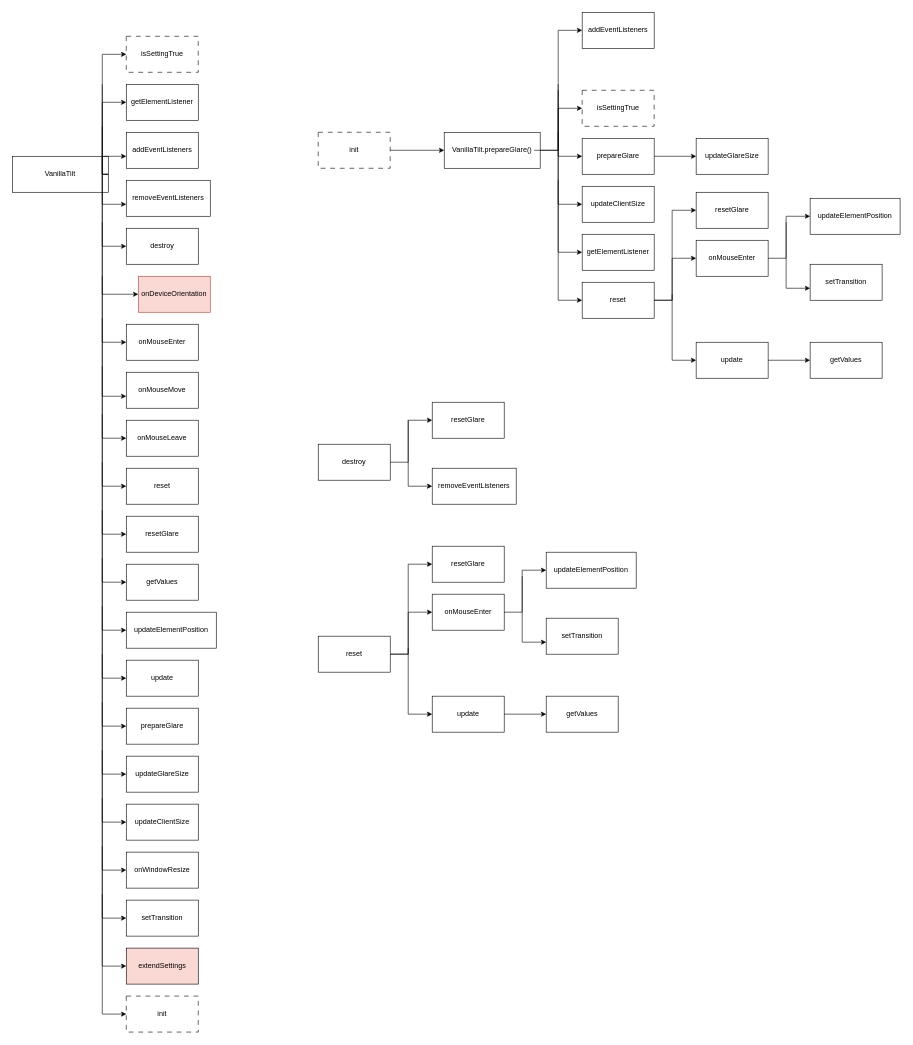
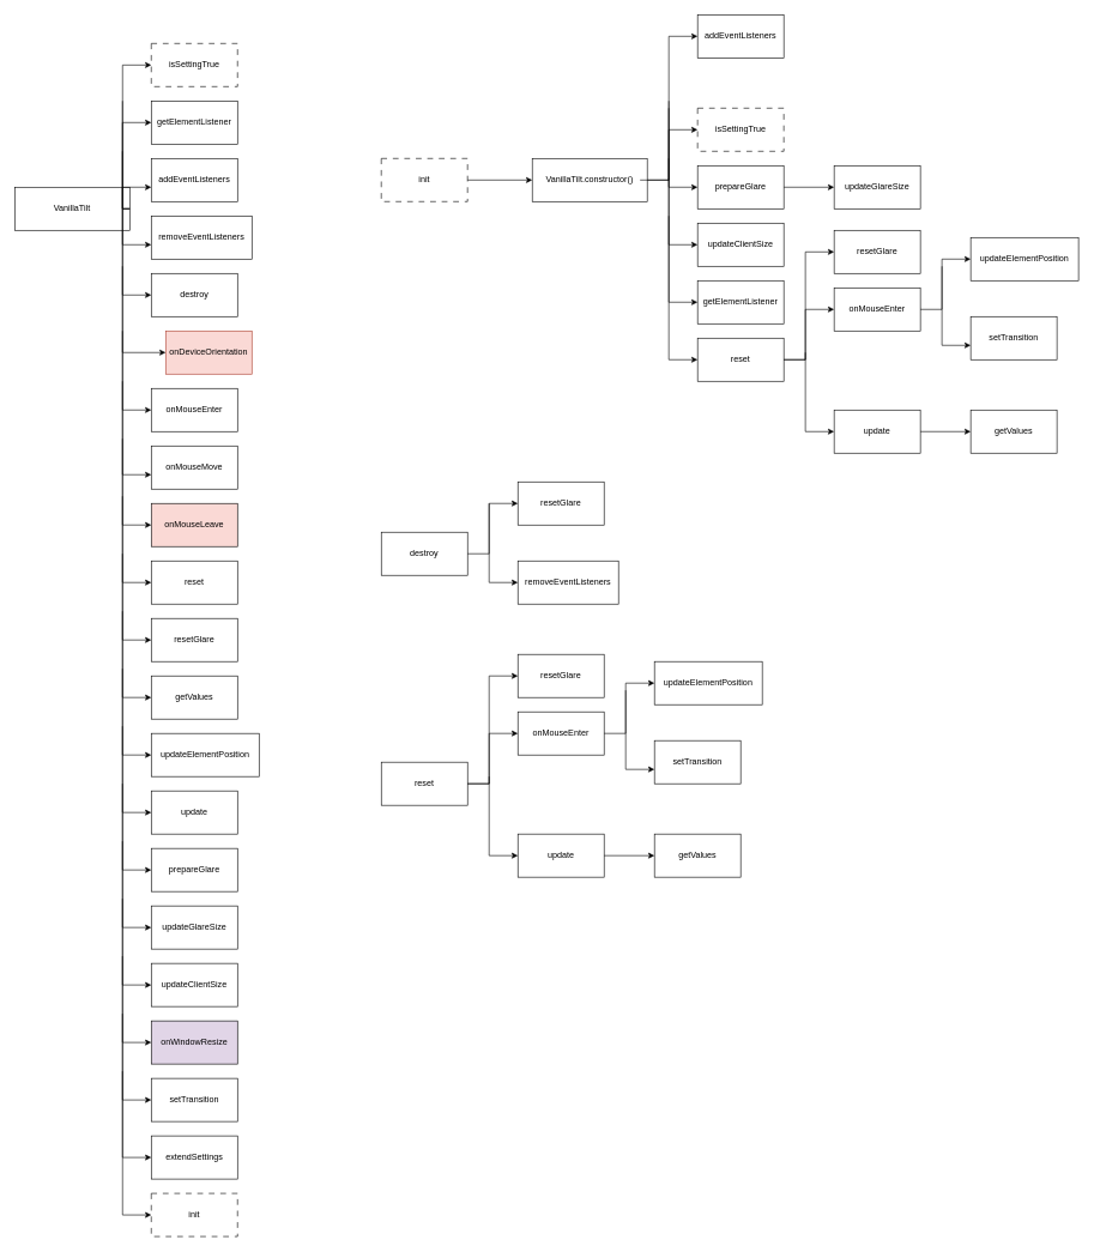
  <mxCell id="0" />
  <mxCell id="1" parent="0" />
  <mxCell id="2" value="VanillaTilt" style="rounded=0;whiteSpace=wrap;html=1;" parent="1" vertex="1"><mxGeometry x="20" y="260" width="160" height="60" as="geometry" /></mxCell>
  <mxCell id="3" value="isSettingTrue" style="rounded=0;whiteSpace=wrap;html=1;dashed=1;dashPattern=8 8;" parent="1" vertex="1"><mxGeometry x="210" y="60" width="120" height="60" as="geometry" /></mxCell>
  <mxCell id="4" value="getElementListener" style="rounded=0;whiteSpace=wrap;html=1;" parent="1" vertex="1"><mxGeometry x="210" y="140" width="120" height="60" as="geometry" /></mxCell>
  <mxCell id="5" value="addEventListeners" style="rounded=0;whiteSpace=wrap;html=1;" parent="1" vertex="1"><mxGeometry x="210" y="220" width="120" height="60" as="geometry" /></mxCell>
  <mxCell id="6" value="removeEventListeners" style="rounded=0;whiteSpace=wrap;html=1;" parent="1" vertex="1"><mxGeometry x="210" y="300" width="140" height="60" as="geometry" /></mxCell>
  <mxCell id="7" value="destroy" style="rounded=0;whiteSpace=wrap;html=1;" parent="1" vertex="1"><mxGeometry x="210" y="380" width="120" height="60" as="geometry" /></mxCell>
  <mxCell id="8" value="onDeviceOrientation" style="rounded=0;whiteSpace=wrap;html=1;fillColor=#fad9d5;strokeColor=#ae4132;" parent="1" vertex="1"><mxGeometry x="230" y="460" width="120" height="60" as="geometry" /></mxCell>
  <mxCell id="9" value="" style="endArrow=classic;html=1;rounded=0;exitX=1;exitY=0.5;exitDx=0;exitDy=0;entryX=0;entryY=0.5;entryDx=0;entryDy=0;" parent="1" source="2" target="3" edge="1"><mxGeometry width="50" height="50" relative="1" as="geometry"><mxPoint x="260" y="310" as="sourcePoint" /><mxPoint x="150" y="110" as="targetPoint" /><Array as="points"><mxPoint x="170" y="290" /><mxPoint x="170" y="90" /></Array></mxGeometry></mxCell>
  <mxCell id="10" value="" style="endArrow=classic;html=1;rounded=0;entryX=0;entryY=0.5;entryDx=0;entryDy=0;exitX=1;exitY=0.5;exitDx=0;exitDy=0;" parent="1" source="2" target="4" edge="1"><mxGeometry width="50" height="50" relative="1" as="geometry"><mxPoint x="140" y="310" as="sourcePoint" /><mxPoint x="210" y="110" as="targetPoint" /><Array as="points"><mxPoint x="170" y="290" /><mxPoint x="170" y="170" /></Array></mxGeometry></mxCell>
  <mxCell id="11" value="" style="endArrow=classic;html=1;rounded=0;entryX=0;entryY=0.5;entryDx=0;entryDy=0;exitX=1;exitY=0.5;exitDx=0;exitDy=0;" parent="1" source="2" edge="1"><mxGeometry width="50" height="50" relative="1" as="geometry"><mxPoint x="140" y="320" as="sourcePoint" /><mxPoint x="210" y="260" as="targetPoint" /><Array as="points"><mxPoint x="170" y="290" /><mxPoint x="170" y="260" /></Array></mxGeometry></mxCell>
  <mxCell id="12" value="" style="endArrow=classic;html=1;rounded=0;entryX=0;entryY=0.5;entryDx=0;entryDy=0;" parent="1" target="8" edge="1"><mxGeometry width="50" height="50" relative="1" as="geometry"><mxPoint x="170" y="290" as="sourcePoint" /><mxPoint x="170" y="630" as="targetPoint" /><Array as="points"><mxPoint x="170" y="490" /></Array></mxGeometry></mxCell>
  <mxCell id="13" value="" style="endArrow=classic;html=1;rounded=0;entryX=0;entryY=0.5;entryDx=0;entryDy=0;" parent="1" edge="1"><mxGeometry width="50" height="50" relative="1" as="geometry"><mxPoint x="170" y="210" as="sourcePoint" /><mxPoint x="210" y="410" as="targetPoint" /><Array as="points"><mxPoint x="170" y="410" /></Array></mxGeometry></mxCell>
  <mxCell id="14" value="" style="endArrow=classic;html=1;rounded=0;entryX=0;entryY=0.5;entryDx=0;entryDy=0;" parent="1" edge="1"><mxGeometry width="50" height="50" relative="1" as="geometry"><mxPoint x="170" y="140" as="sourcePoint" /><mxPoint x="210" y="340" as="targetPoint" /><Array as="points"><mxPoint x="170" y="340" /></Array></mxGeometry></mxCell>
  <mxCell id="15" value="onMouseEnter" style="rounded=0;whiteSpace=wrap;html=1;" parent="1" vertex="1"><mxGeometry x="210" y="540" width="120" height="60" as="geometry" /></mxCell>
  <mxCell id="16" value="" style="endArrow=classic;html=1;rounded=0;" parent="1" target="15" edge="1"><mxGeometry width="50" height="50" relative="1" as="geometry"><mxPoint x="170" y="370" as="sourcePoint" /><mxPoint x="210" y="570" as="targetPoint" /><Array as="points"><mxPoint x="170" y="570" /></Array></mxGeometry></mxCell>
  <mxCell id="17" value="onMouseMove" style="rounded=0;whiteSpace=wrap;html=1;" parent="1" vertex="1"><mxGeometry x="210" y="620" width="120" height="60" as="geometry" /></mxCell>
  <mxCell id="18" value="" style="endArrow=classic;html=1;rounded=0;" parent="1" edge="1"><mxGeometry width="50" height="50" relative="1" as="geometry"><mxPoint x="170" y="460" as="sourcePoint" /><mxPoint x="210" y="660" as="targetPoint" /><Array as="points"><mxPoint x="170" y="660" /></Array></mxGeometry></mxCell>
- <mxCell id="19" value="onMouseLeave" style="rounded=0;whiteSpace=wrap;html=1;" parent="1" vertex="1"><mxGeometry x="210" y="700" width="120" height="60" as="geometry" /></mxCell>
+ <mxCell id="19" value="onMouseLeave" style="rounded=0;whiteSpace=wrap;html=1;fillColor=#fad9d5;" parent="1" vertex="1"><mxGeometry x="210" y="700" width="120" height="60" as="geometry" /></mxCell>
  <mxCell id="20" value="" style="endArrow=classic;html=1;rounded=0;" parent="1" edge="1"><mxGeometry width="50" height="50" relative="1" as="geometry"><mxPoint x="170" y="530" as="sourcePoint" /><mxPoint x="210" y="730" as="targetPoint" /><Array as="points"><mxPoint x="170" y="730" /></Array></mxGeometry></mxCell>
  <mxCell id="21" value="reset" style="rounded=0;whiteSpace=wrap;html=1;" parent="1" vertex="1"><mxGeometry x="210" y="780" width="120" height="60" as="geometry" /></mxCell>
  <mxCell id="22" value="" style="endArrow=classic;html=1;rounded=0;" parent="1" edge="1"><mxGeometry width="50" height="50" relative="1" as="geometry"><mxPoint x="170" y="610" as="sourcePoint" /><mxPoint x="210" y="810" as="targetPoint" /><Array as="points"><mxPoint x="170" y="810" /></Array></mxGeometry></mxCell>
  <mxCell id="23" value="resetGlare" style="rounded=0;whiteSpace=wrap;html=1;" parent="1" vertex="1"><mxGeometry x="210" y="860" width="120" height="60" as="geometry" /></mxCell>
  <mxCell id="24" value="" style="endArrow=classic;html=1;rounded=0;" parent="1" edge="1"><mxGeometry width="50" height="50" relative="1" as="geometry"><mxPoint x="170" y="690" as="sourcePoint" /><mxPoint x="210" y="890" as="targetPoint" /><Array as="points"><mxPoint x="170" y="890" /></Array></mxGeometry></mxCell>
  <mxCell id="25" value="getValues" style="rounded=0;whiteSpace=wrap;html=1;" parent="1" vertex="1"><mxGeometry x="210" y="940" width="120" height="60" as="geometry" /></mxCell>
  <mxCell id="26" value="" style="endArrow=classic;html=1;rounded=0;" parent="1" edge="1"><mxGeometry width="50" height="50" relative="1" as="geometry"><mxPoint x="170" y="770" as="sourcePoint" /><mxPoint x="210" y="970" as="targetPoint" /><Array as="points"><mxPoint x="170" y="970" /></Array></mxGeometry></mxCell>
  <mxCell id="27" value="updateElementPosition" style="rounded=0;whiteSpace=wrap;html=1;" parent="1" vertex="1"><mxGeometry x="210" y="1020" width="150" height="60" as="geometry" /></mxCell>
  <mxCell id="28" value="" style="endArrow=classic;html=1;rounded=0;" parent="1" edge="1"><mxGeometry width="50" height="50" relative="1" as="geometry"><mxPoint x="170" y="850" as="sourcePoint" /><mxPoint x="210" y="1050" as="targetPoint" /><Array as="points"><mxPoint x="170" y="1050" /></Array></mxGeometry></mxCell>
  <mxCell id="29" value="" style="endArrow=classic;html=1;rounded=0;" parent="1" edge="1"><mxGeometry width="50" height="50" relative="1" as="geometry"><mxPoint x="170" y="930" as="sourcePoint" /><mxPoint x="210" y="1130" as="targetPoint" /><Array as="points"><mxPoint x="170" y="1130" /></Array></mxGeometry></mxCell>
  <mxCell id="30" value="update" style="rounded=0;whiteSpace=wrap;html=1;" parent="1" vertex="1"><mxGeometry x="210" y="1100" width="120" height="60" as="geometry" /></mxCell>
  <mxCell id="31" value="prepareGlare" style="rounded=0;whiteSpace=wrap;html=1;" parent="1" vertex="1"><mxGeometry x="210" y="1180" width="120" height="60" as="geometry" /></mxCell>
  <mxCell id="32" value="" style="endArrow=classic;html=1;rounded=0;" parent="1" edge="1"><mxGeometry width="50" height="50" relative="1" as="geometry"><mxPoint x="170" y="1010" as="sourcePoint" /><mxPoint x="210" y="1210" as="targetPoint" /><Array as="points"><mxPoint x="170" y="1210" /></Array></mxGeometry></mxCell>
  <mxCell id="33" value="updateGlareSize" style="rounded=0;whiteSpace=wrap;html=1;" parent="1" vertex="1"><mxGeometry x="210" y="1260" width="120" height="60" as="geometry" /></mxCell>
  <mxCell id="34" value="" style="endArrow=classic;html=1;rounded=0;" parent="1" edge="1"><mxGeometry width="50" height="50" relative="1" as="geometry"><mxPoint x="170" y="1090" as="sourcePoint" /><mxPoint x="210" y="1290" as="targetPoint" /><Array as="points"><mxPoint x="170" y="1290" /></Array></mxGeometry></mxCell>
  <mxCell id="35" value="updateClientSize" style="rounded=0;whiteSpace=wrap;html=1;" parent="1" vertex="1"><mxGeometry x="210" y="1340" width="120" height="60" as="geometry" /></mxCell>
  <mxCell id="36" value="" style="endArrow=classic;html=1;rounded=0;" parent="1" edge="1"><mxGeometry width="50" height="50" relative="1" as="geometry"><mxPoint x="170" y="1170" as="sourcePoint" /><mxPoint x="210" y="1370" as="targetPoint" /><Array as="points"><mxPoint x="170" y="1370" /></Array></mxGeometry></mxCell>
- <mxCell id="37" value="onWindowResize" style="rounded=0;whiteSpace=wrap;html=1;" parent="1" vertex="1"><mxGeometry x="210" y="1420" width="120" height="60" as="geometry" /></mxCell>
+ <mxCell id="37" value="onWindowResize" style="rounded=0;whiteSpace=wrap;html=1;fillColor=#e1d5e7;" parent="1" vertex="1"><mxGeometry x="210" y="1420" width="120" height="60" as="geometry" /></mxCell>
  <mxCell id="38" value="" style="endArrow=classic;html=1;rounded=0;" parent="1" edge="1"><mxGeometry width="50" height="50" relative="1" as="geometry"><mxPoint x="170" y="1250" as="sourcePoint" /><mxPoint x="210" y="1450" as="targetPoint" /><Array as="points"><mxPoint x="170" y="1450" /></Array></mxGeometry></mxCell>
  <mxCell id="39" value="setTransition" style="rounded=0;whiteSpace=wrap;html=1;" parent="1" vertex="1"><mxGeometry x="210" y="1500" width="120" height="60" as="geometry" /></mxCell>
  <mxCell id="40" value="" style="endArrow=classic;html=1;rounded=0;" parent="1" edge="1"><mxGeometry width="50" height="50" relative="1" as="geometry"><mxPoint x="170" y="1330" as="sourcePoint" /><mxPoint x="210" y="1530" as="targetPoint" /><Array as="points"><mxPoint x="170" y="1530" /></Array></mxGeometry></mxCell>
- <mxCell id="41" value="extendSettings" style="rounded=0;whiteSpace=wrap;html=1;fillColor=#fad9d5;" parent="1" vertex="1"><mxGeometry x="210" y="1580" width="120" height="60" as="geometry" /></mxCell>
+ <mxCell id="41" value="extendSettings" style="rounded=0;whiteSpace=wrap;html=1;" parent="1" vertex="1"><mxGeometry x="210" y="1580" width="120" height="60" as="geometry" /></mxCell>
  <mxCell id="42" value="" style="endArrow=classic;html=1;rounded=0;" parent="1" edge="1"><mxGeometry width="50" height="50" relative="1" as="geometry"><mxPoint x="170" y="1410" as="sourcePoint" /><mxPoint x="210" y="1610" as="targetPoint" /><Array as="points"><mxPoint x="170" y="1610" /></Array></mxGeometry></mxCell>
  <mxCell id="43" value="init" style="rounded=0;whiteSpace=wrap;html=1;dashed=1;dashPattern=8 8;" parent="1" vertex="1"><mxGeometry x="210" y="1660" width="120" height="60" as="geometry" /></mxCell>
  <mxCell id="44" value="" style="endArrow=classic;html=1;rounded=0;" parent="1" edge="1"><mxGeometry width="50" height="50" relative="1" as="geometry"><mxPoint x="170" y="1490" as="sourcePoint" /><mxPoint x="210" y="1690" as="targetPoint" /><Array as="points"><mxPoint x="170" y="1690" /></Array></mxGeometry></mxCell>
  <mxCell id="45" value="init" style="rounded=0;whiteSpace=wrap;html=1;dashed=1;dashPattern=8 8;" vertex="1" parent="1"><mxGeometry x="530" y="220" width="120" height="60" as="geometry" /></mxCell>
  <mxCell id="46" value="" style="endArrow=classic;html=1;rounded=0;exitX=1;exitY=0.5;exitDx=0;exitDy=0;" edge="1" parent="1" source="45" target="47"><mxGeometry width="50" height="50" relative="1" as="geometry"><mxPoint x="320" y="390" as="sourcePoint" /><mxPoint x="740" y="250" as="targetPoint" /></mxGeometry></mxCell>
- <mxCell id="47" value="VanillaTilt.prepareGlare()" style="rounded=0;whiteSpace=wrap;html=1;" vertex="1" parent="1"><mxGeometry x="740" y="220" width="160" height="60" as="geometry" /></mxCell>
+ <mxCell id="47" value="VanillaTilt.constructor()" style="rounded=0;whiteSpace=wrap;html=1;" vertex="1" parent="1"><mxGeometry x="740" y="220" width="160" height="60" as="geometry" /></mxCell>
  <mxCell id="48" value="getElementListener" style="rounded=0;whiteSpace=wrap;html=1;" vertex="1" parent="1"><mxGeometry x="970" y="390" width="120" height="60" as="geometry" /></mxCell>
  <mxCell id="49" value="isSettingTrue" style="rounded=0;whiteSpace=wrap;html=1;dashed=1;dashPattern=8 8;" vertex="1" parent="1"><mxGeometry x="970" y="150" width="120" height="60" as="geometry" /></mxCell>
  <mxCell id="50" value="" style="endArrow=classic;html=1;rounded=0;exitX=1;exitY=0.5;exitDx=0;exitDy=0;entryX=0;entryY=0.5;entryDx=0;entryDy=0;" edge="1" parent="1" target="49"><mxGeometry width="50" height="50" relative="1" as="geometry"><mxPoint x="900" y="250" as="sourcePoint" /><mxPoint x="970" y="100" as="targetPoint" /><Array as="points"><mxPoint x="930" y="250" /><mxPoint x="930" y="180" /></Array></mxGeometry></mxCell>
  <mxCell id="51" value="prepareGlare" style="rounded=0;whiteSpace=wrap;html=1;" vertex="1" parent="1"><mxGeometry x="970" y="230" width="120" height="60" as="geometry" /></mxCell>
  <mxCell id="52" value="updateClientSize" style="rounded=0;whiteSpace=wrap;html=1;" vertex="1" parent="1"><mxGeometry x="970" y="310" width="120" height="60" as="geometry" /></mxCell>
  <mxCell id="53" value="" style="endArrow=classic;html=1;rounded=0;entryX=0;entryY=0.5;entryDx=0;entryDy=0;" edge="1" parent="1"><mxGeometry width="50" height="50" relative="1" as="geometry"><mxPoint x="930" y="140" as="sourcePoint" /><mxPoint x="970" y="340" as="targetPoint" /><Array as="points"><mxPoint x="930" y="340" /></Array></mxGeometry></mxCell>
  <mxCell id="54" value="" style="endArrow=classic;html=1;rounded=0;entryX=0;entryY=0.5;entryDx=0;entryDy=0;" edge="1" parent="1"><mxGeometry width="50" height="50" relative="1" as="geometry"><mxPoint x="930" y="150" as="sourcePoint" /><mxPoint x="970" y="260" as="targetPoint" /><Array as="points"><mxPoint x="930" y="260" /></Array></mxGeometry></mxCell>
  <mxCell id="55" value="addEventListeners" style="rounded=0;whiteSpace=wrap;html=1;" vertex="1" parent="1"><mxGeometry x="970" y="20" width="120" height="60" as="geometry" /></mxCell>
  <mxCell id="56" value="" style="endArrow=classic;html=1;rounded=0;entryX=0;entryY=0.5;entryDx=0;entryDy=0;" edge="1" parent="1"><mxGeometry width="50" height="50" relative="1" as="geometry"><mxPoint x="930" y="220" as="sourcePoint" /><mxPoint x="970" y="420" as="targetPoint" /><Array as="points"><mxPoint x="930" y="420" /></Array></mxGeometry></mxCell>
  <mxCell id="57" value="reset" style="rounded=0;whiteSpace=wrap;html=1;" vertex="1" parent="1"><mxGeometry x="970" y="470" width="120" height="60" as="geometry" /></mxCell>
  <mxCell id="58" value="" style="endArrow=classic;html=1;rounded=0;entryX=0;entryY=0.5;entryDx=0;entryDy=0;" edge="1" parent="1"><mxGeometry width="50" height="50" relative="1" as="geometry"><mxPoint x="930" y="300" as="sourcePoint" /><mxPoint x="970" y="500" as="targetPoint" /><Array as="points"><mxPoint x="930" y="500" /></Array></mxGeometry></mxCell>
  <mxCell id="59" value="updateGlareSize" style="rounded=0;whiteSpace=wrap;html=1;" vertex="1" parent="1"><mxGeometry x="1160" y="230" width="120" height="60" as="geometry" /></mxCell>
  <mxCell id="60" value="" style="endArrow=classic;html=1;rounded=0;exitX=1;exitY=0.5;exitDx=0;exitDy=0;entryX=0;entryY=0.5;entryDx=0;entryDy=0;" edge="1" parent="1" source="51" target="59"><mxGeometry width="50" height="50" relative="1" as="geometry"><mxPoint x="860" y="400" as="sourcePoint" /><mxPoint x="910" y="350" as="targetPoint" /></mxGeometry></mxCell>
  <mxCell id="61" value="onMouseEnter" style="rounded=0;whiteSpace=wrap;html=1;" vertex="1" parent="1"><mxGeometry x="1160" y="400" width="120" height="60" as="geometry" /></mxCell>
  <mxCell id="62" value="resetGlare" style="rounded=0;whiteSpace=wrap;html=1;" vertex="1" parent="1"><mxGeometry x="1160" y="320" width="120" height="60" as="geometry" /></mxCell>
  <mxCell id="63" value="update" style="rounded=0;whiteSpace=wrap;html=1;" vertex="1" parent="1"><mxGeometry x="1160" y="570" width="120" height="60" as="geometry" /></mxCell>
  <mxCell id="64" value="" style="endArrow=classic;html=1;rounded=0;exitX=1;exitY=0.5;exitDx=0;exitDy=0;entryX=0;entryY=0.5;entryDx=0;entryDy=0;" edge="1" parent="1"><mxGeometry width="50" height="50" relative="1" as="geometry"><mxPoint x="1090" y="500" as="sourcePoint" /><mxPoint x="1160" y="350" as="targetPoint" /><Array as="points"><mxPoint x="1120" y="500" /><mxPoint x="1120" y="350" /></Array></mxGeometry></mxCell>
  <mxCell id="65" value="" style="endArrow=classic;html=1;rounded=0;exitX=1;exitY=0.5;exitDx=0;exitDy=0;entryX=0;entryY=0.5;entryDx=0;entryDy=0;" edge="1" parent="1"><mxGeometry width="50" height="50" relative="1" as="geometry"><mxPoint x="1090" y="500" as="sourcePoint" /><mxPoint x="1160" y="430" as="targetPoint" /><Array as="points"><mxPoint x="1120" y="500" /><mxPoint x="1120" y="430" /></Array></mxGeometry></mxCell>
  <mxCell id="66" value="" style="endArrow=classic;html=1;rounded=0;entryX=0;entryY=0.5;entryDx=0;entryDy=0;" edge="1" parent="1"><mxGeometry width="50" height="50" relative="1" as="geometry"><mxPoint x="1120" y="490" as="sourcePoint" /><mxPoint x="1160" y="600" as="targetPoint" /><Array as="points"><mxPoint x="1120" y="600" /></Array></mxGeometry></mxCell>
  <mxCell id="67" value="getValues" style="rounded=0;whiteSpace=wrap;html=1;" vertex="1" parent="1"><mxGeometry x="1350" y="570" width="120" height="60" as="geometry" /></mxCell>
  <mxCell id="68" value="" style="endArrow=classic;html=1;rounded=0;entryX=0;entryY=0.5;entryDx=0;entryDy=0;" edge="1" parent="1" target="67"><mxGeometry width="50" height="50" relative="1" as="geometry"><mxPoint x="1280" y="600" as="sourcePoint" /><mxPoint x="1330" y="550" as="targetPoint" /></mxGeometry></mxCell>
  <mxCell id="69" value="updateElementPosition" style="rounded=0;whiteSpace=wrap;html=1;" vertex="1" parent="1"><mxGeometry x="1350" y="330" width="150" height="60" as="geometry" /></mxCell>
  <mxCell id="70" value="" style="endArrow=classic;html=1;rounded=0;exitX=1;exitY=0.5;exitDx=0;exitDy=0;" edge="1" parent="1"><mxGeometry width="50" height="50" relative="1" as="geometry"><mxPoint x="1280" y="430" as="sourcePoint" /><mxPoint x="1350" y="360" as="targetPoint" /><Array as="points"><mxPoint x="1310" y="430" /><mxPoint x="1310" y="360" /></Array></mxGeometry></mxCell>
  <mxCell id="71" value="setTransition" style="rounded=0;whiteSpace=wrap;html=1;" vertex="1" parent="1"><mxGeometry x="1350" y="440" width="120" height="60" as="geometry" /></mxCell>
  <mxCell id="72" value="" style="endArrow=classic;html=1;rounded=0;entryX=0;entryY=0.5;entryDx=0;entryDy=0;" edge="1" parent="1"><mxGeometry width="50" height="50" relative="1" as="geometry"><mxPoint x="1310" y="370" as="sourcePoint" /><mxPoint x="1350" y="480" as="targetPoint" /><Array as="points"><mxPoint x="1310" y="480" /></Array></mxGeometry></mxCell>
  <mxCell id="73" value="destroy" style="rounded=0;whiteSpace=wrap;html=1;" vertex="1" parent="1"><mxGeometry x="530" y="740" width="120" height="60" as="geometry" /></mxCell>
  <mxCell id="74" value="resetGlare" style="rounded=0;whiteSpace=wrap;html=1;" vertex="1" parent="1"><mxGeometry x="720" y="670" width="120" height="60" as="geometry" /></mxCell>
  <mxCell id="75" value="" style="endArrow=classic;html=1;rounded=0;exitX=1;exitY=0.5;exitDx=0;exitDy=0;" edge="1" parent="1"><mxGeometry width="50" height="50" relative="1" as="geometry"><mxPoint x="650" y="770" as="sourcePoint" /><mxPoint x="720" y="700" as="targetPoint" /><Array as="points"><mxPoint x="680" y="770" /><mxPoint x="680" y="700" /></Array></mxGeometry></mxCell>
  <mxCell id="76" value="removeEventListeners" style="rounded=0;whiteSpace=wrap;html=1;" vertex="1" parent="1"><mxGeometry x="720" y="780" width="140" height="60" as="geometry" /></mxCell>
  <mxCell id="77" value="" style="endArrow=classic;html=1;rounded=0;entryX=0;entryY=0.5;entryDx=0;entryDy=0;" edge="1" parent="1"><mxGeometry width="50" height="50" relative="1" as="geometry"><mxPoint x="680" y="700" as="sourcePoint" /><mxPoint x="720" y="810" as="targetPoint" /><Array as="points"><mxPoint x="680" y="810" /></Array></mxGeometry></mxCell>
  <mxCell id="78" value="reset" style="rounded=0;whiteSpace=wrap;html=1;" vertex="1" parent="1"><mxGeometry x="530" y="1060" width="120" height="60" as="geometry" /></mxCell>
  <mxCell id="79" value="onMouseEnter" style="rounded=0;whiteSpace=wrap;html=1;" vertex="1" parent="1"><mxGeometry x="720" y="990" width="120" height="60" as="geometry" /></mxCell>
  <mxCell id="80" value="resetGlare" style="rounded=0;whiteSpace=wrap;html=1;" vertex="1" parent="1"><mxGeometry x="720" y="910" width="120" height="60" as="geometry" /></mxCell>
  <mxCell id="81" value="update" style="rounded=0;whiteSpace=wrap;html=1;" vertex="1" parent="1"><mxGeometry x="720" y="1160" width="120" height="60" as="geometry" /></mxCell>
  <mxCell id="82" value="" style="endArrow=classic;html=1;rounded=0;exitX=1;exitY=0.5;exitDx=0;exitDy=0;entryX=0;entryY=0.5;entryDx=0;entryDy=0;" edge="1" parent="1"><mxGeometry width="50" height="50" relative="1" as="geometry"><mxPoint x="650" y="1090" as="sourcePoint" /><mxPoint x="720" y="940" as="targetPoint" /><Array as="points"><mxPoint x="680" y="1090" /><mxPoint x="680" y="940" /></Array></mxGeometry></mxCell>
  <mxCell id="83" value="" style="endArrow=classic;html=1;rounded=0;exitX=1;exitY=0.5;exitDx=0;exitDy=0;entryX=0;entryY=0.5;entryDx=0;entryDy=0;" edge="1" parent="1"><mxGeometry width="50" height="50" relative="1" as="geometry"><mxPoint x="650" y="1090" as="sourcePoint" /><mxPoint x="720" y="1020" as="targetPoint" /><Array as="points"><mxPoint x="680" y="1090" /><mxPoint x="680" y="1020" /></Array></mxGeometry></mxCell>
  <mxCell id="84" value="" style="endArrow=classic;html=1;rounded=0;entryX=0;entryY=0.5;entryDx=0;entryDy=0;" edge="1" parent="1"><mxGeometry width="50" height="50" relative="1" as="geometry"><mxPoint x="680" y="1080" as="sourcePoint" /><mxPoint x="720" y="1190" as="targetPoint" /><Array as="points"><mxPoint x="680" y="1190" /></Array></mxGeometry></mxCell>
  <mxCell id="85" value="getValues" style="rounded=0;whiteSpace=wrap;html=1;" vertex="1" parent="1"><mxGeometry x="910" y="1160" width="120" height="60" as="geometry" /></mxCell>
  <mxCell id="86" value="" style="endArrow=classic;html=1;rounded=0;entryX=0;entryY=0.5;entryDx=0;entryDy=0;" edge="1" parent="1" target="85"><mxGeometry width="50" height="50" relative="1" as="geometry"><mxPoint x="840" y="1190" as="sourcePoint" /><mxPoint x="890" y="1140" as="targetPoint" /></mxGeometry></mxCell>
  <mxCell id="87" value="updateElementPosition" style="rounded=0;whiteSpace=wrap;html=1;" vertex="1" parent="1"><mxGeometry x="910" y="920" width="150" height="60" as="geometry" /></mxCell>
  <mxCell id="88" value="" style="endArrow=classic;html=1;rounded=0;exitX=1;exitY=0.5;exitDx=0;exitDy=0;" edge="1" parent="1"><mxGeometry width="50" height="50" relative="1" as="geometry"><mxPoint x="840" y="1020" as="sourcePoint" /><mxPoint x="910" y="950" as="targetPoint" /><Array as="points"><mxPoint x="870" y="1020" /><mxPoint x="870" y="950" /></Array></mxGeometry></mxCell>
  <mxCell id="89" value="setTransition" style="rounded=0;whiteSpace=wrap;html=1;" vertex="1" parent="1"><mxGeometry x="910" y="1030" width="120" height="60" as="geometry" /></mxCell>
  <mxCell id="90" value="" style="endArrow=classic;html=1;rounded=0;entryX=0;entryY=0.5;entryDx=0;entryDy=0;" edge="1" parent="1"><mxGeometry width="50" height="50" relative="1" as="geometry"><mxPoint x="870" y="960" as="sourcePoint" /><mxPoint x="910" y="1070" as="targetPoint" /><Array as="points"><mxPoint x="870" y="1070" /></Array></mxGeometry></mxCell>
  <mxCell id="91" value="" style="endArrow=classic;html=1;rounded=0;exitX=1;exitY=0.5;exitDx=0;exitDy=0;entryX=0;entryY=0.5;entryDx=0;entryDy=0;" edge="1" parent="1"><mxGeometry width="50" height="50" relative="1" as="geometry"><mxPoint x="890" y="250" as="sourcePoint" /><mxPoint x="970" y="50" as="targetPoint" /><Array as="points"><mxPoint x="930" y="250" /><mxPoint x="930" y="50" /></Array></mxGeometry></mxCell>
